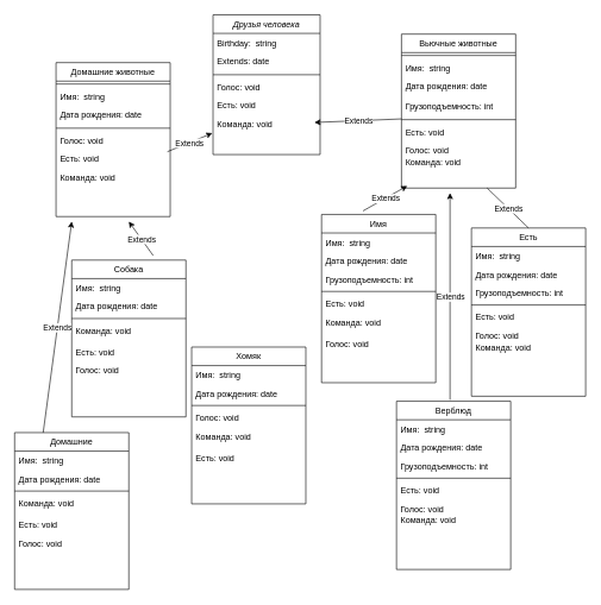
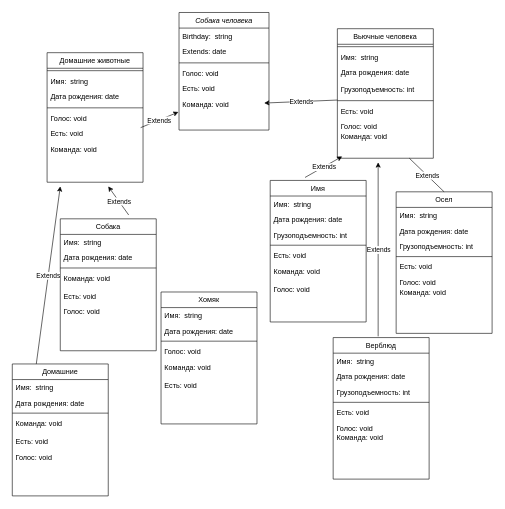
  <mxCell id="0" />
  <mxCell id="1" parent="0" />
- <mxCell id="2" value="Друзья человека" style="swimlane;fontStyle=2;align=center;verticalAlign=top;childLayout=stackLayout;horizontal=1;startSize=26;horizontalStack=0;resizeParent=1;resizeLast=0;collapsible=1;marginBottom=0;rounded=0;shadow=0;strokeWidth=1;" parent="1" vertex="1"><mxGeometry x="298" y="20" width="150" height="196" as="geometry"><mxRectangle x="230" y="140" width="160" height="26" as="alternateBounds" /></mxGeometry></mxCell>
+ <mxCell id="2" value="Собака человека" style="swimlane;fontStyle=2;align=center;verticalAlign=top;childLayout=stackLayout;horizontal=1;startSize=26;horizontalStack=0;resizeParent=1;resizeLast=0;collapsible=1;marginBottom=0;rounded=0;shadow=0;strokeWidth=1;" parent="1" vertex="1"><mxGeometry x="298" y="20" width="150" height="196" as="geometry"><mxRectangle x="230" y="140" width="160" height="26" as="alternateBounds" /></mxGeometry></mxCell>
  <mxCell id="3" value="Birthday:  string" style="text;align=left;verticalAlign=top;spacingLeft=4;spacingRight=4;overflow=hidden;rotatable=0;points=[[0,0.5],[1,0.5]];portConstraint=eastwest;" parent="2" vertex="1"><mxGeometry y="26" width="150" height="26" as="geometry" /></mxCell>
  <mxCell id="4" value="Extends: date" style="text;align=left;verticalAlign=top;spacingLeft=4;spacingRight=4;overflow=hidden;rotatable=0;points=[[0,0.5],[1,0.5]];portConstraint=eastwest;rounded=0;shadow=0;html=0;" vertex="1" parent="2"><mxGeometry y="52" width="150" height="28" as="geometry" /></mxCell>
  <mxCell id="5" value="" style="line;html=1;strokeWidth=1;align=left;verticalAlign=middle;spacingTop=-1;spacingLeft=3;spacingRight=3;rotatable=0;labelPosition=right;points=[];portConstraint=eastwest;" parent="2" vertex="1"><mxGeometry y="80" width="150" height="8" as="geometry" /></mxCell>
  <mxCell id="6" value="Голос: void" style="text;align=left;verticalAlign=top;spacingLeft=4;spacingRight=4;overflow=hidden;rotatable=0;points=[[0,0.5],[1,0.5]];portConstraint=eastwest;" parent="2" vertex="1"><mxGeometry y="88" width="150" height="26" as="geometry" /></mxCell>
  <mxCell id="7" value="Есть: void" style="text;align=left;verticalAlign=top;spacingLeft=4;spacingRight=4;overflow=hidden;rotatable=0;points=[[0,0.5],[1,0.5]];portConstraint=eastwest;" vertex="1" parent="2"><mxGeometry y="114" width="150" height="26" as="geometry" /></mxCell>
  <mxCell id="8" value="Команда: void" style="text;align=left;verticalAlign=top;spacingLeft=4;spacingRight=4;overflow=hidden;rotatable=0;points=[[0,0.5],[1,0.5]];portConstraint=eastwest;" vertex="1" parent="2"><mxGeometry y="140" width="150" height="30" as="geometry" /></mxCell>
  <mxCell id="9" value="Собака" style="swimlane;fontStyle=0;align=center;verticalAlign=top;childLayout=stackLayout;horizontal=1;startSize=26;horizontalStack=0;resizeParent=1;resizeLast=0;collapsible=1;marginBottom=0;rounded=0;shadow=0;strokeWidth=1;" parent="1" vertex="1"><mxGeometry x="100" y="364" width="160" height="220" as="geometry"><mxRectangle x="130" y="380" width="160" height="26" as="alternateBounds" /></mxGeometry></mxCell>
  <mxCell id="10" value="Имя:  string" style="text;align=left;verticalAlign=top;spacingLeft=4;spacingRight=4;overflow=hidden;rotatable=0;points=[[0,0.5],[1,0.5]];portConstraint=eastwest;" parent="9" vertex="1"><mxGeometry y="26" width="160" height="26" as="geometry" /></mxCell>
  <mxCell id="11" value="Дата рождения: date" style="text;align=left;verticalAlign=top;spacingLeft=4;spacingRight=4;overflow=hidden;rotatable=0;points=[[0,0.5],[1,0.5]];portConstraint=eastwest;rounded=0;shadow=0;html=0;" parent="9" vertex="1"><mxGeometry y="52" width="160" height="26" as="geometry" /></mxCell>
  <mxCell id="12" value="" style="line;html=1;strokeWidth=1;align=left;verticalAlign=middle;spacingTop=-1;spacingLeft=3;spacingRight=3;rotatable=0;labelPosition=right;points=[];portConstraint=eastwest;" parent="9" vertex="1"><mxGeometry y="78" width="160" height="8" as="geometry" /></mxCell>
  <mxCell id="13" value="Команда: void" style="text;align=left;verticalAlign=top;spacingLeft=4;spacingRight=4;overflow=hidden;rotatable=0;points=[[0,0.5],[1,0.5]];portConstraint=eastwest;" vertex="1" parent="9"><mxGeometry y="86" width="160" height="30" as="geometry" /></mxCell>
  <mxCell id="14" value="Есть: void" style="text;align=left;verticalAlign=top;spacingLeft=4;spacingRight=4;overflow=hidden;rotatable=0;points=[[0,0.5],[1,0.5]];portConstraint=eastwest;" vertex="1" parent="9"><mxGeometry y="116" width="160" height="26" as="geometry" /></mxCell>
  <mxCell id="15" value="Голос: void" style="text;align=left;verticalAlign=top;spacingLeft=4;spacingRight=4;overflow=hidden;rotatable=0;points=[[0,0.5],[1,0.5]];portConstraint=eastwest;" vertex="1" parent="9"><mxGeometry y="142" width="160" height="26" as="geometry" /></mxCell>
- <mxCell id="16" value="Вьючные животные" style="swimlane;fontStyle=0;align=center;verticalAlign=top;childLayout=stackLayout;horizontal=1;startSize=26;horizontalStack=0;resizeParent=1;resizeLast=0;collapsible=1;marginBottom=0;rounded=0;shadow=0;strokeWidth=1;" parent="1" vertex="1"><mxGeometry x="562" y="47" width="160" height="216" as="geometry"><mxRectangle x="550" y="140" width="160" height="26" as="alternateBounds" /></mxGeometry></mxCell>
+ <mxCell id="16" value="Вьючные человека" style="swimlane;fontStyle=0;align=center;verticalAlign=top;childLayout=stackLayout;horizontal=1;startSize=26;horizontalStack=0;resizeParent=1;resizeLast=0;collapsible=1;marginBottom=0;rounded=0;shadow=0;strokeWidth=1;" parent="1" vertex="1"><mxGeometry x="562" y="47" width="160" height="216" as="geometry"><mxRectangle x="550" y="140" width="160" height="26" as="alternateBounds" /></mxGeometry></mxCell>
  <mxCell id="17" value="" style="line;html=1;strokeWidth=1;align=left;verticalAlign=middle;spacingTop=-1;spacingLeft=3;spacingRight=3;rotatable=0;labelPosition=right;points=[];portConstraint=eastwest;" parent="16" vertex="1"><mxGeometry y="26" width="160" height="8" as="geometry" /></mxCell>
  <mxCell id="18" value="Имя:  string" style="text;align=left;verticalAlign=top;spacingLeft=4;spacingRight=4;overflow=hidden;rotatable=0;points=[[0,0.5],[1,0.5]];portConstraint=eastwest;" vertex="1" parent="16"><mxGeometry y="34" width="160" height="26" as="geometry" /></mxCell>
  <mxCell id="19" value="Дата рождения: date" style="text;align=left;verticalAlign=top;spacingLeft=4;spacingRight=4;overflow=hidden;rotatable=0;points=[[0,0.5],[1,0.5]];portConstraint=eastwest;rounded=0;shadow=0;html=0;" parent="16" vertex="1"><mxGeometry y="60" width="160" height="28" as="geometry" /></mxCell>
  <mxCell id="20" value="Грузоподъемность: int" style="text;align=left;verticalAlign=top;spacingLeft=4;spacingRight=4;overflow=hidden;rotatable=0;points=[[0,0.5],[1,0.5]];portConstraint=eastwest;rounded=0;shadow=0;html=0;" vertex="1" parent="16"><mxGeometry y="88" width="160" height="28" as="geometry" /></mxCell>
  <mxCell id="21" value="" style="line;html=1;strokeWidth=1;align=left;verticalAlign=middle;spacingTop=-1;spacingLeft=3;spacingRight=3;rotatable=0;labelPosition=right;points=[];portConstraint=eastwest;" vertex="1" parent="16"><mxGeometry y="116" width="160" height="8" as="geometry" /></mxCell>
  <mxCell id="22" value="Есть: void" style="text;align=left;verticalAlign=top;spacingLeft=4;spacingRight=4;overflow=hidden;rotatable=0;points=[[0,0.5],[1,0.5]];portConstraint=eastwest;" vertex="1" parent="16"><mxGeometry y="124" width="160" height="26" as="geometry" /></mxCell>
  <mxCell id="23" value="Голос: void" style="text;align=left;verticalAlign=top;spacingLeft=4;spacingRight=4;overflow=hidden;rotatable=0;points=[[0,0.5],[1,0.5]];portConstraint=eastwest;" vertex="1" parent="16"><mxGeometry y="150" width="160" height="16" as="geometry" /></mxCell>
  <mxCell id="24" value="Команда: void" style="text;align=left;verticalAlign=top;spacingLeft=4;spacingRight=4;overflow=hidden;rotatable=0;points=[[0,0.5],[1,0.5]];portConstraint=eastwest;" vertex="1" parent="16"><mxGeometry y="166" width="160" height="30" as="geometry" /></mxCell>
  <mxCell id="25" value="" style="endArrow=classic;html=1;rounded=0;exitX=0;exitY=0.375;exitDx=0;exitDy=0;exitPerimeter=0;" edge="1" parent="1" source="21"><mxGeometry relative="1" as="geometry"><mxPoint x="591" y="170" as="sourcePoint" /><mxPoint x="440" y="171" as="targetPoint" /></mxGeometry></mxCell>
  <mxCell id="26" value="Extends" style="edgeLabel;resizable=0;html=1;align=center;verticalAlign=middle;" connectable="0" vertex="1" parent="25"><mxGeometry relative="1" as="geometry" /></mxCell>
  <mxCell id="27" value="Домашние животные" style="swimlane;fontStyle=0;align=center;verticalAlign=top;childLayout=stackLayout;horizontal=1;startSize=26;horizontalStack=0;resizeParent=1;resizeLast=0;collapsible=1;marginBottom=0;rounded=0;shadow=0;strokeWidth=1;" vertex="1" parent="1"><mxGeometry x="78" y="87" width="160" height="216" as="geometry"><mxRectangle x="550" y="140" width="160" height="26" as="alternateBounds" /></mxGeometry></mxCell>
  <mxCell id="28" value="" style="line;html=1;strokeWidth=1;align=left;verticalAlign=middle;spacingTop=-1;spacingLeft=3;spacingRight=3;rotatable=0;labelPosition=right;points=[];portConstraint=eastwest;" vertex="1" parent="27"><mxGeometry y="26" width="160" height="8" as="geometry" /></mxCell>
  <mxCell id="29" value="Имя:  string" style="text;align=left;verticalAlign=top;spacingLeft=4;spacingRight=4;overflow=hidden;rotatable=0;points=[[0,0.5],[1,0.5]];portConstraint=eastwest;" vertex="1" parent="27"><mxGeometry y="34" width="160" height="26" as="geometry" /></mxCell>
  <mxCell id="30" value="Дата рождения: date" style="text;align=left;verticalAlign=top;spacingLeft=4;spacingRight=4;overflow=hidden;rotatable=0;points=[[0,0.5],[1,0.5]];portConstraint=eastwest;rounded=0;shadow=0;html=0;" vertex="1" parent="27"><mxGeometry y="60" width="160" height="28" as="geometry" /></mxCell>
  <mxCell id="31" value="" style="line;html=1;strokeWidth=1;align=left;verticalAlign=middle;spacingTop=-1;spacingLeft=3;spacingRight=3;rotatable=0;labelPosition=right;points=[];portConstraint=eastwest;" vertex="1" parent="27"><mxGeometry y="88" width="160" height="8" as="geometry" /></mxCell>
  <mxCell id="32" value="Голос: void" style="text;align=left;verticalAlign=top;spacingLeft=4;spacingRight=4;overflow=hidden;rotatable=0;points=[[0,0.5],[1,0.5]];portConstraint=eastwest;" vertex="1" parent="27"><mxGeometry y="96" width="160" height="26" as="geometry" /></mxCell>
  <mxCell id="33" value="Есть: void" style="text;align=left;verticalAlign=top;spacingLeft=4;spacingRight=4;overflow=hidden;rotatable=0;points=[[0,0.5],[1,0.5]];portConstraint=eastwest;" vertex="1" parent="27"><mxGeometry y="122" width="160" height="26" as="geometry" /></mxCell>
  <mxCell id="34" value="Команда: void" style="text;align=left;verticalAlign=top;spacingLeft=4;spacingRight=4;overflow=hidden;rotatable=0;points=[[0,0.5],[1,0.5]];portConstraint=eastwest;" vertex="1" parent="27"><mxGeometry y="148" width="160" height="30" as="geometry" /></mxCell>
  <mxCell id="35" value="" style="endArrow=classic;html=1;rounded=0;exitX=0.975;exitY=0.115;exitDx=0;exitDy=0;entryX=-0.007;entryY=0.867;entryDx=0;entryDy=0;entryPerimeter=0;exitPerimeter=0;" edge="1" parent="1" source="33" target="8"><mxGeometry relative="1" as="geometry"><mxPoint x="370" y="340" as="sourcePoint" /><mxPoint x="470" y="340" as="targetPoint" /><Array as="points" /></mxGeometry></mxCell>
  <mxCell id="36" value="Extends" style="edgeLabel;resizable=0;html=1;align=center;verticalAlign=middle;" connectable="0" vertex="1" parent="35"><mxGeometry relative="1" as="geometry"><mxPoint x="-1" as="offset" /></mxGeometry></mxCell>
  <mxCell id="37" value="Хомяк" style="swimlane;fontStyle=0;align=center;verticalAlign=top;childLayout=stackLayout;horizontal=1;startSize=26;horizontalStack=0;resizeParent=1;resizeLast=0;collapsible=1;marginBottom=0;rounded=0;shadow=0;strokeWidth=1;" vertex="1" parent="1"><mxGeometry x="268" y="486" width="160" height="220" as="geometry"><mxRectangle x="130" y="380" width="160" height="26" as="alternateBounds" /></mxGeometry></mxCell>
  <mxCell id="38" value="Имя:  string" style="text;align=left;verticalAlign=top;spacingLeft=4;spacingRight=4;overflow=hidden;rotatable=0;points=[[0,0.5],[1,0.5]];portConstraint=eastwest;" vertex="1" parent="37"><mxGeometry y="26" width="160" height="26" as="geometry" /></mxCell>
  <mxCell id="39" value="Дата рождения: date" style="text;align=left;verticalAlign=top;spacingLeft=4;spacingRight=4;overflow=hidden;rotatable=0;points=[[0,0.5],[1,0.5]];portConstraint=eastwest;rounded=0;shadow=0;html=0;" vertex="1" parent="37"><mxGeometry y="52" width="160" height="26" as="geometry" /></mxCell>
  <mxCell id="40" value="" style="line;html=1;strokeWidth=1;align=left;verticalAlign=middle;spacingTop=-1;spacingLeft=3;spacingRight=3;rotatable=0;labelPosition=right;points=[];portConstraint=eastwest;" vertex="1" parent="37"><mxGeometry y="78" width="160" height="8" as="geometry" /></mxCell>
  <mxCell id="41" value="Голос: void" style="text;align=left;verticalAlign=top;spacingLeft=4;spacingRight=4;overflow=hidden;rotatable=0;points=[[0,0.5],[1,0.5]];portConstraint=eastwest;" vertex="1" parent="37"><mxGeometry y="86" width="160" height="26" as="geometry" /></mxCell>
  <mxCell id="42" value="Команда: void" style="text;align=left;verticalAlign=top;spacingLeft=4;spacingRight=4;overflow=hidden;rotatable=0;points=[[0,0.5],[1,0.5]];portConstraint=eastwest;" vertex="1" parent="37"><mxGeometry y="112" width="160" height="30" as="geometry" /></mxCell>
  <mxCell id="43" value="Есть: void" style="text;align=left;verticalAlign=top;spacingLeft=4;spacingRight=4;overflow=hidden;rotatable=0;points=[[0,0.5],[1,0.5]];portConstraint=eastwest;" vertex="1" parent="37"><mxGeometry y="142" width="160" height="26" as="geometry" /></mxCell>
  <mxCell id="44" value="Домашние" style="swimlane;fontStyle=0;align=center;verticalAlign=top;childLayout=stackLayout;horizontal=1;startSize=26;horizontalStack=0;resizeParent=1;resizeLast=0;collapsible=1;marginBottom=0;rounded=0;shadow=0;strokeWidth=1;" vertex="1" parent="1"><mxGeometry x="20" y="606" width="160" height="220" as="geometry"><mxRectangle x="130" y="380" width="160" height="26" as="alternateBounds" /></mxGeometry></mxCell>
  <mxCell id="45" value="Имя:  string" style="text;align=left;verticalAlign=top;spacingLeft=4;spacingRight=4;overflow=hidden;rotatable=0;points=[[0,0.5],[1,0.5]];portConstraint=eastwest;" vertex="1" parent="44"><mxGeometry y="26" width="160" height="26" as="geometry" /></mxCell>
  <mxCell id="46" value="Дата рождения: date" style="text;align=left;verticalAlign=top;spacingLeft=4;spacingRight=4;overflow=hidden;rotatable=0;points=[[0,0.5],[1,0.5]];portConstraint=eastwest;rounded=0;shadow=0;html=0;" vertex="1" parent="44"><mxGeometry y="52" width="160" height="26" as="geometry" /></mxCell>
  <mxCell id="47" value="" style="line;html=1;strokeWidth=1;align=left;verticalAlign=middle;spacingTop=-1;spacingLeft=3;spacingRight=3;rotatable=0;labelPosition=right;points=[];portConstraint=eastwest;" vertex="1" parent="44"><mxGeometry y="78" width="160" height="8" as="geometry" /></mxCell>
  <mxCell id="48" value="Команда: void" style="text;align=left;verticalAlign=top;spacingLeft=4;spacingRight=4;overflow=hidden;rotatable=0;points=[[0,0.5],[1,0.5]];portConstraint=eastwest;" vertex="1" parent="44"><mxGeometry y="86" width="160" height="30" as="geometry" /></mxCell>
  <mxCell id="49" value="Есть: void" style="text;align=left;verticalAlign=top;spacingLeft=4;spacingRight=4;overflow=hidden;rotatable=0;points=[[0,0.5],[1,0.5]];portConstraint=eastwest;" vertex="1" parent="44"><mxGeometry y="116" width="160" height="26" as="geometry" /></mxCell>
  <mxCell id="50" value="Голос: void" style="text;align=left;verticalAlign=top;spacingLeft=4;spacingRight=4;overflow=hidden;rotatable=0;points=[[0,0.5],[1,0.5]];portConstraint=eastwest;" vertex="1" parent="44"><mxGeometry y="142" width="160" height="26" as="geometry" /></mxCell>
  <mxCell id="51" value="Имя" style="swimlane;fontStyle=0;align=center;verticalAlign=top;childLayout=stackLayout;horizontal=1;startSize=26;horizontalStack=0;resizeParent=1;resizeLast=0;collapsible=1;marginBottom=0;rounded=0;shadow=0;strokeWidth=1;" vertex="1" parent="1"><mxGeometry x="450" y="300" width="160" height="236" as="geometry"><mxRectangle x="130" y="380" width="160" height="26" as="alternateBounds" /></mxGeometry></mxCell>
  <mxCell id="52" value="Имя:  string" style="text;align=left;verticalAlign=top;spacingLeft=4;spacingRight=4;overflow=hidden;rotatable=0;points=[[0,0.5],[1,0.5]];portConstraint=eastwest;" vertex="1" parent="51"><mxGeometry y="26" width="160" height="26" as="geometry" /></mxCell>
  <mxCell id="53" value="Дата рождения: date" style="text;align=left;verticalAlign=top;spacingLeft=4;spacingRight=4;overflow=hidden;rotatable=0;points=[[0,0.5],[1,0.5]];portConstraint=eastwest;rounded=0;shadow=0;html=0;" vertex="1" parent="51"><mxGeometry y="52" width="160" height="26" as="geometry" /></mxCell>
  <mxCell id="54" value="Грузоподъемность: int" style="text;align=left;verticalAlign=top;spacingLeft=4;spacingRight=4;overflow=hidden;rotatable=0;points=[[0,0.5],[1,0.5]];portConstraint=eastwest;rounded=0;shadow=0;html=0;" vertex="1" parent="51"><mxGeometry y="78" width="160" height="26" as="geometry" /></mxCell>
  <mxCell id="55" value="" style="line;html=1;strokeWidth=1;align=left;verticalAlign=middle;spacingTop=-1;spacingLeft=3;spacingRight=3;rotatable=0;labelPosition=right;points=[];portConstraint=eastwest;" vertex="1" parent="51"><mxGeometry y="104" width="160" height="8" as="geometry" /></mxCell>
  <mxCell id="56" value="Есть: void" style="text;align=left;verticalAlign=top;spacingLeft=4;spacingRight=4;overflow=hidden;rotatable=0;points=[[0,0.5],[1,0.5]];portConstraint=eastwest;" vertex="1" parent="51"><mxGeometry y="112" width="160" height="26" as="geometry" /></mxCell>
  <mxCell id="57" value="Команда: void" style="text;align=left;verticalAlign=top;spacingLeft=4;spacingRight=4;overflow=hidden;rotatable=0;points=[[0,0.5],[1,0.5]];portConstraint=eastwest;" vertex="1" parent="51"><mxGeometry y="138" width="160" height="30" as="geometry" /></mxCell>
  <mxCell id="58" value="Голос: void" style="text;align=left;verticalAlign=top;spacingLeft=4;spacingRight=4;overflow=hidden;rotatable=0;points=[[0,0.5],[1,0.5]];portConstraint=eastwest;" vertex="1" parent="51"><mxGeometry y="168" width="160" height="16" as="geometry" /></mxCell>
  <mxCell id="59" value="Верблюд" style="swimlane;fontStyle=0;align=center;verticalAlign=top;childLayout=stackLayout;horizontal=1;startSize=26;horizontalStack=0;resizeParent=1;resizeLast=0;collapsible=1;marginBottom=0;rounded=0;shadow=0;strokeWidth=1;" vertex="1" parent="1"><mxGeometry x="555" y="562" width="160" height="236" as="geometry"><mxRectangle x="130" y="380" width="160" height="26" as="alternateBounds" /></mxGeometry></mxCell>
  <mxCell id="60" value="Имя:  string" style="text;align=left;verticalAlign=top;spacingLeft=4;spacingRight=4;overflow=hidden;rotatable=0;points=[[0,0.5],[1,0.5]];portConstraint=eastwest;" vertex="1" parent="59"><mxGeometry y="26" width="160" height="26" as="geometry" /></mxCell>
  <mxCell id="61" value="Дата рождения: date" style="text;align=left;verticalAlign=top;spacingLeft=4;spacingRight=4;overflow=hidden;rotatable=0;points=[[0,0.5],[1,0.5]];portConstraint=eastwest;rounded=0;shadow=0;html=0;" vertex="1" parent="59"><mxGeometry y="52" width="160" height="26" as="geometry" /></mxCell>
  <mxCell id="62" value="Грузоподъемность: int" style="text;align=left;verticalAlign=top;spacingLeft=4;spacingRight=4;overflow=hidden;rotatable=0;points=[[0,0.5],[1,0.5]];portConstraint=eastwest;rounded=0;shadow=0;html=0;" vertex="1" parent="59"><mxGeometry y="78" width="160" height="26" as="geometry" /></mxCell>
  <mxCell id="63" value="" style="line;html=1;strokeWidth=1;align=left;verticalAlign=middle;spacingTop=-1;spacingLeft=3;spacingRight=3;rotatable=0;labelPosition=right;points=[];portConstraint=eastwest;" vertex="1" parent="59"><mxGeometry y="104" width="160" height="8" as="geometry" /></mxCell>
  <mxCell id="64" value="Есть: void" style="text;align=left;verticalAlign=top;spacingLeft=4;spacingRight=4;overflow=hidden;rotatable=0;points=[[0,0.5],[1,0.5]];portConstraint=eastwest;" vertex="1" parent="59"><mxGeometry y="112" width="160" height="26" as="geometry" /></mxCell>
  <mxCell id="65" value="Голос: void" style="text;align=left;verticalAlign=top;spacingLeft=4;spacingRight=4;overflow=hidden;rotatable=0;points=[[0,0.5],[1,0.5]];portConstraint=eastwest;" vertex="1" parent="59"><mxGeometry y="138" width="160" height="16" as="geometry" /></mxCell>
  <mxCell id="66" value="Команда: void" style="text;align=left;verticalAlign=top;spacingLeft=4;spacingRight=4;overflow=hidden;rotatable=0;points=[[0,0.5],[1,0.5]];portConstraint=eastwest;" vertex="1" parent="59"><mxGeometry y="154" width="160" height="30" as="geometry" /></mxCell>
- <mxCell id="67" value="Есть" style="swimlane;fontStyle=0;align=center;verticalAlign=top;childLayout=stackLayout;horizontal=1;startSize=26;horizontalStack=0;resizeParent=1;resizeLast=0;collapsible=1;marginBottom=0;rounded=0;shadow=0;strokeWidth=1;" vertex="1" parent="1"><mxGeometry x="660" y="319" width="160" height="236" as="geometry"><mxRectangle x="130" y="380" width="160" height="26" as="alternateBounds" /></mxGeometry></mxCell>
+ <mxCell id="67" value="Осел" style="swimlane;fontStyle=0;align=center;verticalAlign=top;childLayout=stackLayout;horizontal=1;startSize=26;horizontalStack=0;resizeParent=1;resizeLast=0;collapsible=1;marginBottom=0;rounded=0;shadow=0;strokeWidth=1;" vertex="1" parent="1"><mxGeometry x="660" y="319" width="160" height="236" as="geometry"><mxRectangle x="130" y="380" width="160" height="26" as="alternateBounds" /></mxGeometry></mxCell>
  <mxCell id="68" value="Имя:  string" style="text;align=left;verticalAlign=top;spacingLeft=4;spacingRight=4;overflow=hidden;rotatable=0;points=[[0,0.5],[1,0.5]];portConstraint=eastwest;" vertex="1" parent="67"><mxGeometry y="26" width="160" height="26" as="geometry" /></mxCell>
  <mxCell id="69" value="Дата рождения: date" style="text;align=left;verticalAlign=top;spacingLeft=4;spacingRight=4;overflow=hidden;rotatable=0;points=[[0,0.5],[1,0.5]];portConstraint=eastwest;rounded=0;shadow=0;html=0;" vertex="1" parent="67"><mxGeometry y="52" width="160" height="26" as="geometry" /></mxCell>
  <mxCell id="70" value="Грузоподъемность: int" style="text;align=left;verticalAlign=top;spacingLeft=4;spacingRight=4;overflow=hidden;rotatable=0;points=[[0,0.5],[1,0.5]];portConstraint=eastwest;rounded=0;shadow=0;html=0;" vertex="1" parent="67"><mxGeometry y="78" width="160" height="26" as="geometry" /></mxCell>
  <mxCell id="71" value="" style="line;html=1;strokeWidth=1;align=left;verticalAlign=middle;spacingTop=-1;spacingLeft=3;spacingRight=3;rotatable=0;labelPosition=right;points=[];portConstraint=eastwest;" vertex="1" parent="67"><mxGeometry y="104" width="160" height="8" as="geometry" /></mxCell>
  <mxCell id="72" value="Есть: void" style="text;align=left;verticalAlign=top;spacingLeft=4;spacingRight=4;overflow=hidden;rotatable=0;points=[[0,0.5],[1,0.5]];portConstraint=eastwest;" vertex="1" parent="67"><mxGeometry y="112" width="160" height="26" as="geometry" /></mxCell>
  <mxCell id="73" value="Голос: void" style="text;align=left;verticalAlign=top;spacingLeft=4;spacingRight=4;overflow=hidden;rotatable=0;points=[[0,0.5],[1,0.5]];portConstraint=eastwest;" vertex="1" parent="67"><mxGeometry y="138" width="160" height="16" as="geometry" /></mxCell>
  <mxCell id="74" value="Команда: void" style="text;align=left;verticalAlign=top;spacingLeft=4;spacingRight=4;overflow=hidden;rotatable=0;points=[[0,0.5],[1,0.5]];portConstraint=eastwest;" vertex="1" parent="67"><mxGeometry y="154" width="160" height="30" as="geometry" /></mxCell>
  <mxCell id="75" value="" style="endArrow=classic;html=1;rounded=0;exitX=0.713;exitY=-0.029;exitDx=0;exitDy=0;exitPerimeter=0;" edge="1" parent="1" source="9"><mxGeometry relative="1" as="geometry"><mxPoint x="370" y="340" as="sourcePoint" /><mxPoint x="180" y="310" as="targetPoint" /></mxGeometry></mxCell>
  <mxCell id="76" value="Extends" style="edgeLabel;resizable=0;html=1;align=center;verticalAlign=middle;" connectable="0" vertex="1" parent="75"><mxGeometry relative="1" as="geometry" /></mxCell>
  <mxCell id="77" value="" style="endArrow=classic;html=1;rounded=0;exitX=0.25;exitY=0;exitDx=0;exitDy=0;" edge="1" parent="1" source="44"><mxGeometry relative="1" as="geometry"><mxPoint x="184" y="386" as="sourcePoint" /><mxPoint x="100" y="310" as="targetPoint" /></mxGeometry></mxCell>
  <mxCell id="78" value="Extends" style="edgeLabel;resizable=0;html=1;align=center;verticalAlign=middle;" connectable="0" vertex="1" parent="77"><mxGeometry relative="1" as="geometry" /></mxCell>
  <mxCell id="79" value="" style="endArrow=classic;html=1;rounded=0;" edge="1" parent="1"><mxGeometry relative="1" as="geometry"><mxPoint x="630" y="560" as="sourcePoint" /><mxPoint x="630" y="270" as="targetPoint" /></mxGeometry></mxCell>
  <mxCell id="80" value="Extends" style="edgeLabel;resizable=0;html=1;align=center;verticalAlign=middle;" connectable="0" vertex="1" parent="79"><mxGeometry relative="1" as="geometry" /></mxCell>
  <mxCell id="81" value="" style="endArrow=classic;html=1;rounded=0;exitX=0.363;exitY=-0.021;exitDx=0;exitDy=0;exitPerimeter=0;" edge="1" parent="1" source="51"><mxGeometry relative="1" as="geometry"><mxPoint x="368" y="506" as="sourcePoint" /><mxPoint x="570" y="260" as="targetPoint" /></mxGeometry></mxCell>
  <mxCell id="82" value="Extends" style="edgeLabel;resizable=0;html=1;align=center;verticalAlign=middle;" connectable="0" vertex="1" parent="81"><mxGeometry relative="1" as="geometry" /></mxCell>
  <mxCell id="83" value="" style="endArrow=none;html=1;rounded=0;exitX=0.5;exitY=0;exitDx=0;exitDy=0;entryX=0.75;entryY=1;entryDx=0;entryDy=0;" edge="1" parent="1" source="67" target="16"><mxGeometry relative="1" as="geometry"><mxPoint x="358" y="496" as="sourcePoint" /><mxPoint x="248" y="313" as="targetPoint" /></mxGeometry></mxCell>
  <mxCell id="84" value="Extends" style="edgeLabel;resizable=0;html=1;align=center;verticalAlign=middle;" connectable="0" vertex="1" parent="83"><mxGeometry relative="1" as="geometry" /></mxCell>
